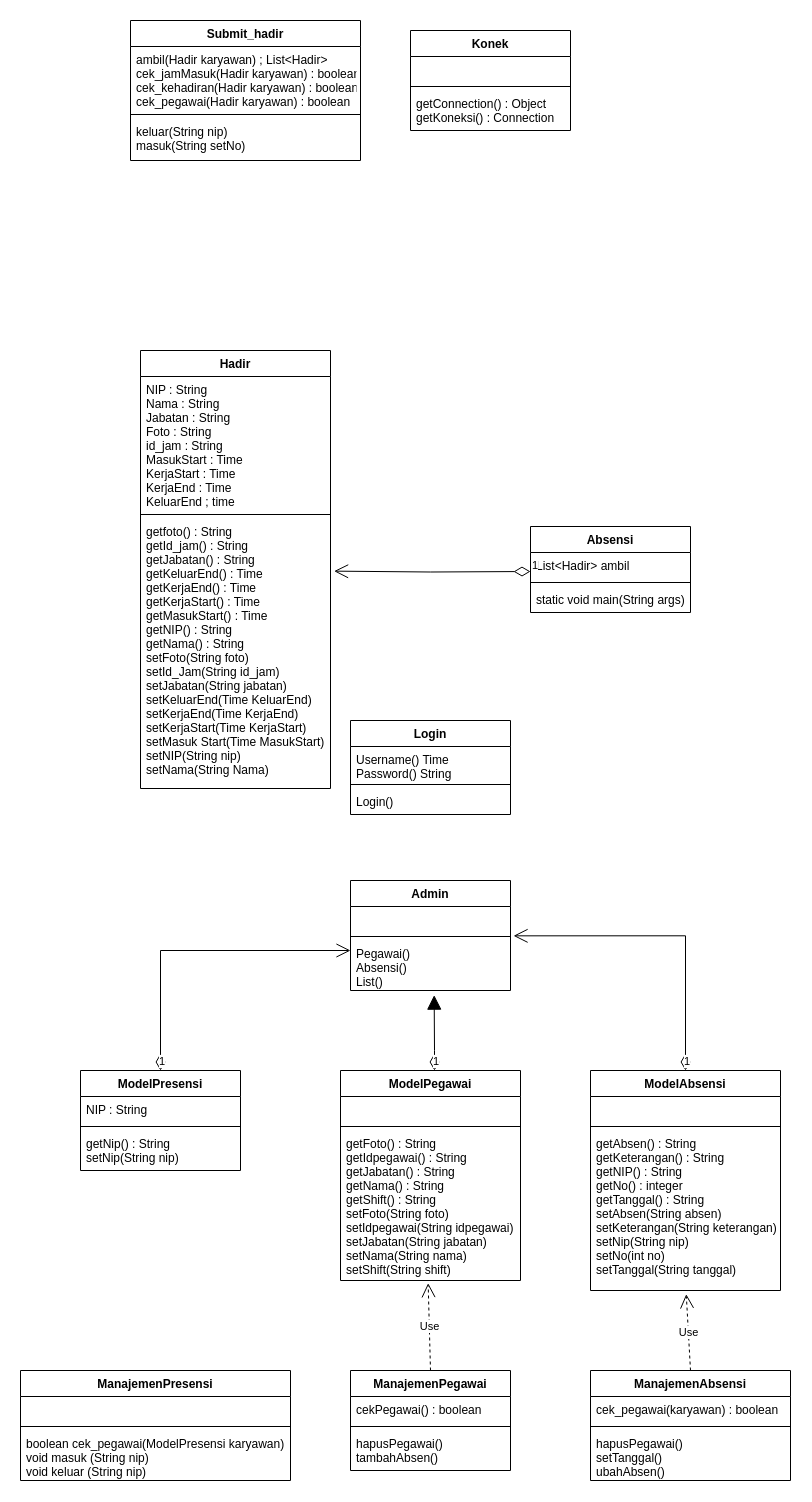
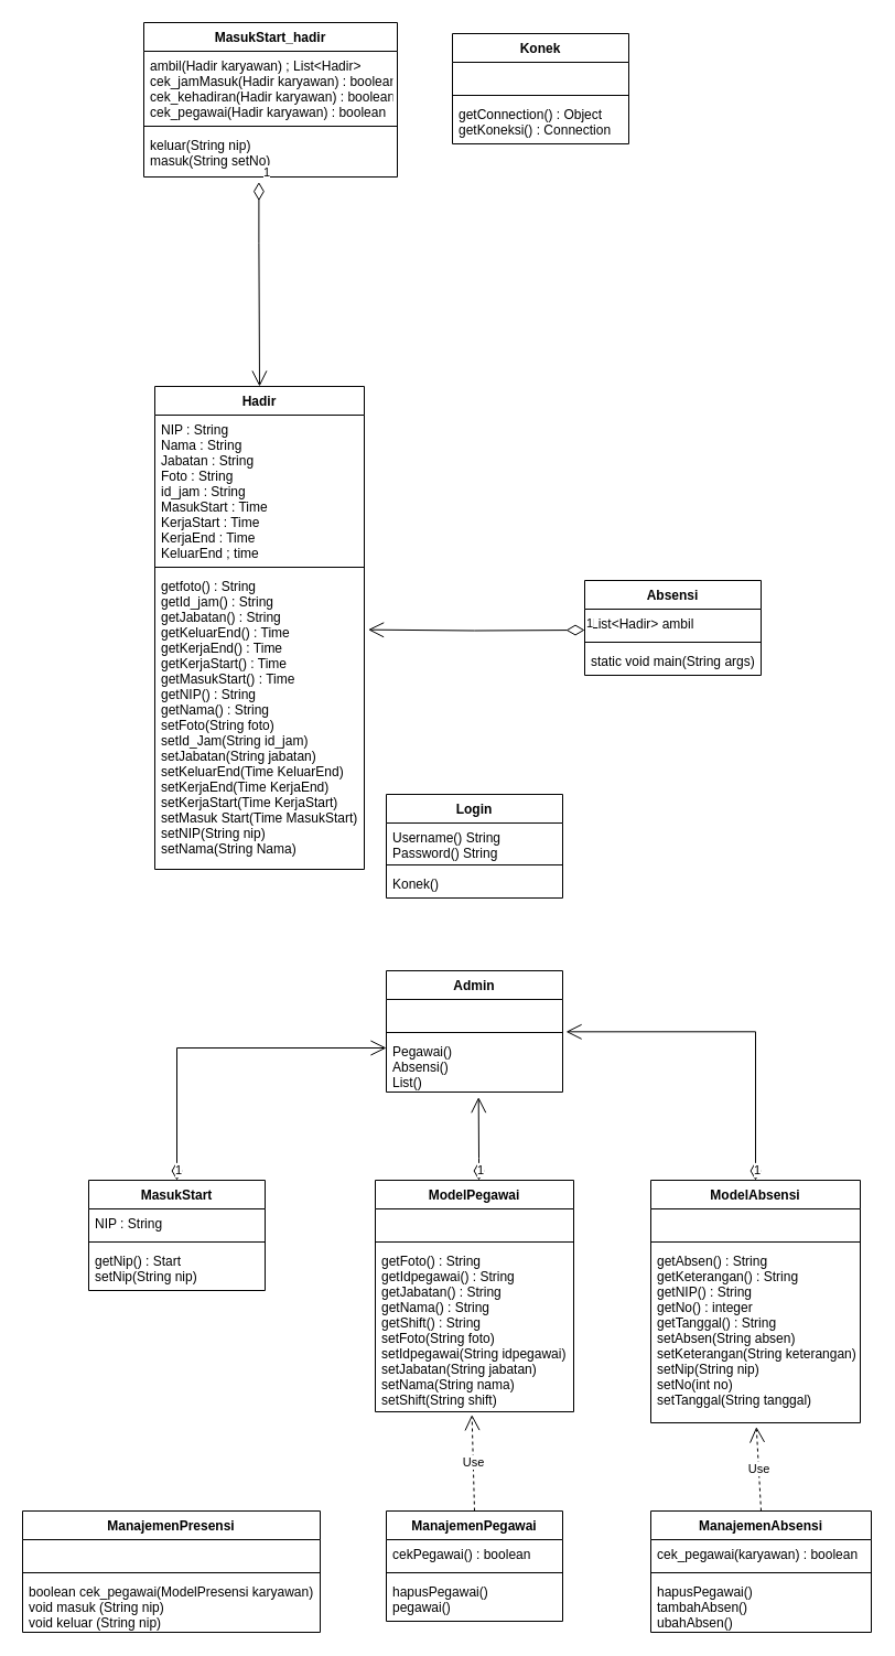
  <mxCell id="0" />
  <mxCell id="1" parent="0" />
- <mxCell id="2" value="Submit_hadir" style="swimlane;fontStyle=1;align=center;verticalAlign=top;childLayout=stackLayout;horizontal=1;startSize=26;horizontalStack=0;resizeParent=1;resizeParentMax=0;resizeLast=0;collapsible=1;marginBottom=0;" parent="1" vertex="1"><mxGeometry x="130" y="20" width="230" height="140" as="geometry" /></mxCell>
+ <mxCell id="2" value="MasukStart_hadir" style="swimlane;fontStyle=1;align=center;verticalAlign=top;childLayout=stackLayout;horizontal=1;startSize=26;horizontalStack=0;resizeParent=1;resizeParentMax=0;resizeLast=0;collapsible=1;marginBottom=0;" parent="1" vertex="1"><mxGeometry x="130" y="20" width="230" height="140" as="geometry" /></mxCell>
  <mxCell id="3" value="ambil(Hadir karyawan) ; List&lt;Hadir&gt;&#10;cek_jamMasuk(Hadir karyawan) : boolean&#10;cek_kehadiran(Hadir karyawan) : boolean&#10;cek_pegawai(Hadir karyawan) : boolean" style="text;strokeColor=none;fillColor=none;align=left;verticalAlign=top;spacingLeft=4;spacingRight=4;overflow=hidden;rotatable=0;points=[[0,0.5],[1,0.5]];portConstraint=eastwest;" parent="2" vertex="1"><mxGeometry y="26" width="230" height="64" as="geometry" /></mxCell>
  <mxCell id="4" value="" style="line;strokeWidth=1;fillColor=none;align=left;verticalAlign=middle;spacingTop=-1;spacingLeft=3;spacingRight=3;rotatable=0;labelPosition=right;points=[];portConstraint=eastwest;" parent="2" vertex="1"><mxGeometry y="90" width="230" height="8" as="geometry" /></mxCell>
  <mxCell id="5" value="keluar(String nip)&#10;masuk(String setNo)" style="text;strokeColor=none;fillColor=none;align=left;verticalAlign=top;spacingLeft=4;spacingRight=4;overflow=hidden;rotatable=0;points=[[0,0.5],[1,0.5]];portConstraint=eastwest;" parent="2" vertex="1"><mxGeometry y="98" width="230" height="42" as="geometry" /></mxCell>
  <mxCell id="6" value="Hadir" style="swimlane;fontStyle=1;align=center;verticalAlign=top;childLayout=stackLayout;horizontal=1;startSize=26;horizontalStack=0;resizeParent=1;resizeParentMax=0;resizeLast=0;collapsible=1;marginBottom=0;" parent="1" vertex="1"><mxGeometry x="140" y="350" width="190" height="438" as="geometry" /></mxCell>
  <mxCell id="7" value="NIP : String&#10;Nama : String&#10;Jabatan : String&#10;Foto : String&#10;id_jam : String&#10;MasukStart : Time&#10;KerjaStart : Time&#10;KerjaEnd : Time&#10;KeluarEnd ; time" style="text;strokeColor=none;fillColor=none;align=left;verticalAlign=top;spacingLeft=4;spacingRight=4;overflow=hidden;rotatable=0;points=[[0,0.5],[1,0.5]];portConstraint=eastwest;" parent="6" vertex="1"><mxGeometry y="26" width="190" height="134" as="geometry" /></mxCell>
  <mxCell id="8" value="" style="line;strokeWidth=1;fillColor=none;align=left;verticalAlign=middle;spacingTop=-1;spacingLeft=3;spacingRight=3;rotatable=0;labelPosition=right;points=[];portConstraint=eastwest;" parent="6" vertex="1"><mxGeometry y="160" width="190" height="8" as="geometry" /></mxCell>
  <mxCell id="9" value="getfoto() : String&#10;getId_jam() : String&#10;getJabatan() : String&#10;getKeluarEnd() : Time&#10;getKerjaEnd() : Time&#10;getKerjaStart() : Time&#10;getMasukStart() : Time&#10;getNIP() : String&#10;getNama() : String&#10;setFoto(String foto)&#10;setId_Jam(String id_jam)&#10;setJabatan(String jabatan)&#10;setKeluarEnd(Time KeluarEnd)&#10;setKerjaEnd(Time KerjaEnd)&#10;setKerjaStart(Time KerjaStart)&#10;setMasuk Start(Time MasukStart)&#10;setNIP(String nip)&#10;setNama(String Nama)" style="text;strokeColor=none;fillColor=none;align=left;verticalAlign=top;spacingLeft=4;spacingRight=4;overflow=hidden;rotatable=0;points=[[0,0.5],[1,0.5]];portConstraint=eastwest;" parent="6" vertex="1"><mxGeometry y="168" width="190" height="270" as="geometry" /></mxCell>
  <mxCell id="10" value="Konek" style="swimlane;fontStyle=1;align=center;verticalAlign=top;childLayout=stackLayout;horizontal=1;startSize=26;horizontalStack=0;resizeParent=1;resizeParentMax=0;resizeLast=0;collapsible=1;marginBottom=0;" parent="1" vertex="1"><mxGeometry x="410" y="30" width="160" height="100" as="geometry" /></mxCell>
  <mxCell id="11" value=" " style="text;strokeColor=none;fillColor=none;align=left;verticalAlign=top;spacingLeft=4;spacingRight=4;overflow=hidden;rotatable=0;points=[[0,0.5],[1,0.5]];portConstraint=eastwest;" parent="10" vertex="1"><mxGeometry y="26" width="160" height="26" as="geometry" /></mxCell>
  <mxCell id="12" value="" style="line;strokeWidth=1;fillColor=none;align=left;verticalAlign=middle;spacingTop=-1;spacingLeft=3;spacingRight=3;rotatable=0;labelPosition=right;points=[];portConstraint=eastwest;" parent="10" vertex="1"><mxGeometry y="52" width="160" height="8" as="geometry" /></mxCell>
  <mxCell id="13" value="getConnection() : Object&#10;getKoneksi() : Connection" style="text;strokeColor=none;fillColor=none;align=left;verticalAlign=top;spacingLeft=4;spacingRight=4;overflow=hidden;rotatable=0;points=[[0,0.5],[1,0.5]];portConstraint=eastwest;" parent="10" vertex="1"><mxGeometry y="60" width="160" height="40" as="geometry" /></mxCell>
  <mxCell id="14" value="ManajemenAbsensi" style="swimlane;fontStyle=1;align=center;verticalAlign=top;childLayout=stackLayout;horizontal=1;startSize=26;horizontalStack=0;resizeParent=1;resizeParentMax=0;resizeLast=0;collapsible=1;marginBottom=0;" parent="1" vertex="1"><mxGeometry x="590" y="1370" width="200" height="110" as="geometry" /></mxCell>
  <mxCell id="15" value="cek_pegawai(karyawan) : boolean" style="text;strokeColor=none;fillColor=none;align=left;verticalAlign=top;spacingLeft=4;spacingRight=4;overflow=hidden;rotatable=0;points=[[0,0.5],[1,0.5]];portConstraint=eastwest;" parent="14" vertex="1"><mxGeometry y="26" width="200" height="26" as="geometry" /></mxCell>
  <mxCell id="16" value="" style="line;strokeWidth=1;fillColor=none;align=left;verticalAlign=middle;spacingTop=-1;spacingLeft=3;spacingRight=3;rotatable=0;labelPosition=right;points=[];portConstraint=eastwest;" parent="14" vertex="1"><mxGeometry y="52" width="200" height="8" as="geometry" /></mxCell>
- <mxCell id="17" value="hapusPegawai()&#10;setTanggal()&#10;ubahAbsen()" style="text;strokeColor=none;fillColor=none;align=left;verticalAlign=top;spacingLeft=4;spacingRight=4;overflow=hidden;rotatable=0;points=[[0,0.5],[1,0.5]];portConstraint=eastwest;" parent="14" vertex="1"><mxGeometry y="60" width="200" height="50" as="geometry" /></mxCell>
+ <mxCell id="17" value="hapusPegawai()&#10;tambahAbsen()&#10;ubahAbsen()" style="text;strokeColor=none;fillColor=none;align=left;verticalAlign=top;spacingLeft=4;spacingRight=4;overflow=hidden;rotatable=0;points=[[0,0.5],[1,0.5]];portConstraint=eastwest;" parent="14" vertex="1"><mxGeometry y="60" width="200" height="50" as="geometry" /></mxCell>
  <mxCell id="18" value="ManajemenPegawai" style="swimlane;fontStyle=1;align=center;verticalAlign=top;childLayout=stackLayout;horizontal=1;startSize=26;horizontalStack=0;resizeParent=1;resizeParentMax=0;resizeLast=0;collapsible=1;marginBottom=0;" parent="1" vertex="1"><mxGeometry x="350" y="1370" width="160" height="100" as="geometry" /></mxCell>
  <mxCell id="19" value="cekPegawai() : boolean" style="text;strokeColor=none;fillColor=none;align=left;verticalAlign=top;spacingLeft=4;spacingRight=4;overflow=hidden;rotatable=0;points=[[0,0.5],[1,0.5]];portConstraint=eastwest;" parent="18" vertex="1"><mxGeometry y="26" width="160" height="26" as="geometry" /></mxCell>
  <mxCell id="20" value="" style="line;strokeWidth=1;fillColor=none;align=left;verticalAlign=middle;spacingTop=-1;spacingLeft=3;spacingRight=3;rotatable=0;labelPosition=right;points=[];portConstraint=eastwest;" parent="18" vertex="1"><mxGeometry y="52" width="160" height="8" as="geometry" /></mxCell>
- <mxCell id="21" value="hapusPegawai()&#10;tambahAbsen()" style="text;strokeColor=none;fillColor=none;align=left;verticalAlign=top;spacingLeft=4;spacingRight=4;overflow=hidden;rotatable=0;points=[[0,0.5],[1,0.5]];portConstraint=eastwest;" parent="18" vertex="1"><mxGeometry y="60" width="160" height="40" as="geometry" /></mxCell>
+ <mxCell id="21" value="hapusPegawai()&#10;pegawai()" style="text;strokeColor=none;fillColor=none;align=left;verticalAlign=top;spacingLeft=4;spacingRight=4;overflow=hidden;rotatable=0;points=[[0,0.5],[1,0.5]];portConstraint=eastwest;" parent="18" vertex="1"><mxGeometry y="60" width="160" height="40" as="geometry" /></mxCell>
  <mxCell id="22" value="ModelAbsensi" style="swimlane;fontStyle=1;align=center;verticalAlign=top;childLayout=stackLayout;horizontal=1;startSize=26;horizontalStack=0;resizeParent=1;resizeParentMax=0;resizeLast=0;collapsible=1;marginBottom=0;" parent="1" vertex="1"><mxGeometry x="590" y="1070" width="190" height="220" as="geometry" /></mxCell>
  <mxCell id="23" value=" " style="text;strokeColor=none;fillColor=none;align=left;verticalAlign=top;spacingLeft=4;spacingRight=4;overflow=hidden;rotatable=0;points=[[0,0.5],[1,0.5]];portConstraint=eastwest;" parent="22" vertex="1"><mxGeometry y="26" width="190" height="26" as="geometry" /></mxCell>
  <mxCell id="24" value="" style="line;strokeWidth=1;fillColor=none;align=left;verticalAlign=middle;spacingTop=-1;spacingLeft=3;spacingRight=3;rotatable=0;labelPosition=right;points=[];portConstraint=eastwest;" parent="22" vertex="1"><mxGeometry y="52" width="190" height="8" as="geometry" /></mxCell>
  <mxCell id="25" value="getAbsen() : String&#10;getKeterangan() : String&#10;getNIP() : String&#10;getNo() : integer&#10;getTanggal() : String&#10;setAbsen(String absen)&#10;setKeterangan(String keterangan)&#10;setNip(String nip)&#10;setNo(int no)&#10;setTanggal(String tanggal)" style="text;strokeColor=none;fillColor=none;align=left;verticalAlign=top;spacingLeft=4;spacingRight=4;overflow=hidden;rotatable=0;points=[[0,0.5],[1,0.5]];portConstraint=eastwest;" parent="22" vertex="1"><mxGeometry y="60" width="190" height="160" as="geometry" /></mxCell>
- <mxCell id="26" value="ModelPresensi" style="swimlane;fontStyle=1;align=center;verticalAlign=top;childLayout=stackLayout;horizontal=1;startSize=26;horizontalStack=0;resizeParent=1;resizeParentMax=0;resizeLast=0;collapsible=1;marginBottom=0;" parent="1" vertex="1"><mxGeometry x="80" y="1070" width="160" height="100" as="geometry" /></mxCell>
+ <mxCell id="26" value="MasukStart" style="swimlane;fontStyle=1;align=center;verticalAlign=top;childLayout=stackLayout;horizontal=1;startSize=26;horizontalStack=0;resizeParent=1;resizeParentMax=0;resizeLast=0;collapsible=1;marginBottom=0;" parent="1" vertex="1"><mxGeometry x="80" y="1070" width="160" height="100" as="geometry" /></mxCell>
  <mxCell id="27" value="NIP : String" style="text;strokeColor=none;fillColor=none;align=left;verticalAlign=top;spacingLeft=4;spacingRight=4;overflow=hidden;rotatable=0;points=[[0,0.5],[1,0.5]];portConstraint=eastwest;" parent="26" vertex="1"><mxGeometry y="26" width="160" height="26" as="geometry" /></mxCell>
  <mxCell id="28" value="" style="line;strokeWidth=1;fillColor=none;align=left;verticalAlign=middle;spacingTop=-1;spacingLeft=3;spacingRight=3;rotatable=0;labelPosition=right;points=[];portConstraint=eastwest;" parent="26" vertex="1"><mxGeometry y="52" width="160" height="8" as="geometry" /></mxCell>
- <mxCell id="29" value="getNip() : String&#10;setNip(String nip)" style="text;strokeColor=none;fillColor=none;align=left;verticalAlign=top;spacingLeft=4;spacingRight=4;overflow=hidden;rotatable=0;points=[[0,0.5],[1,0.5]];portConstraint=eastwest;" parent="26" vertex="1"><mxGeometry y="60" width="160" height="40" as="geometry" /></mxCell>
+ <mxCell id="29" value="getNip() : Start&#10;setNip(String nip)" style="text;strokeColor=none;fillColor=none;align=left;verticalAlign=top;spacingLeft=4;spacingRight=4;overflow=hidden;rotatable=0;points=[[0,0.5],[1,0.5]];portConstraint=eastwest;" parent="26" vertex="1"><mxGeometry y="60" width="160" height="40" as="geometry" /></mxCell>
  <mxCell id="30" value="ModelPegawai" style="swimlane;fontStyle=1;align=center;verticalAlign=top;childLayout=stackLayout;horizontal=1;startSize=26;horizontalStack=0;resizeParent=1;resizeParentMax=0;resizeLast=0;collapsible=1;marginBottom=0;" parent="1" vertex="1"><mxGeometry x="340" y="1070" width="180" height="210" as="geometry" /></mxCell>
  <mxCell id="31" value=" " style="text;strokeColor=none;fillColor=none;align=left;verticalAlign=top;spacingLeft=4;spacingRight=4;overflow=hidden;rotatable=0;points=[[0,0.5],[1,0.5]];portConstraint=eastwest;" parent="30" vertex="1"><mxGeometry y="26" width="180" height="26" as="geometry" /></mxCell>
  <mxCell id="32" value="" style="line;strokeWidth=1;fillColor=none;align=left;verticalAlign=middle;spacingTop=-1;spacingLeft=3;spacingRight=3;rotatable=0;labelPosition=right;points=[];portConstraint=eastwest;" parent="30" vertex="1"><mxGeometry y="52" width="180" height="8" as="geometry" /></mxCell>
  <mxCell id="33" value="getFoto() : String&#10;getIdpegawai() : String&#10;getJabatan() : String&#10;getNama() : String&#10;getShift() : String&#10;setFoto(String foto)&#10;setIdpegawai(String idpegawai)&#10;setJabatan(String jabatan)&#10;setNama(String nama)&#10;setShift(String shift)" style="text;strokeColor=none;fillColor=none;align=left;verticalAlign=top;spacingLeft=4;spacingRight=4;overflow=hidden;rotatable=0;points=[[0,0.5],[1,0.5]];portConstraint=eastwest;" parent="30" vertex="1"><mxGeometry y="60" width="180" height="150" as="geometry" /></mxCell>
  <mxCell id="34" value="Absensi" style="swimlane;fontStyle=1;align=center;verticalAlign=top;childLayout=stackLayout;horizontal=1;startSize=26;horizontalStack=0;resizeParent=1;resizeParentMax=0;resizeLast=0;collapsible=1;marginBottom=0;" vertex="1" parent="1"><mxGeometry x="530" y="526" width="160" height="86" as="geometry" /></mxCell>
  <mxCell id="35" value="List&lt;Hadir&gt; ambil" style="text;strokeColor=none;fillColor=none;align=left;verticalAlign=top;spacingLeft=4;spacingRight=4;overflow=hidden;rotatable=0;points=[[0,0.5],[1,0.5]];portConstraint=eastwest;" vertex="1" parent="34"><mxGeometry y="26" width="160" height="26" as="geometry" /></mxCell>
  <mxCell id="36" value="" style="line;strokeWidth=1;fillColor=none;align=left;verticalAlign=middle;spacingTop=-1;spacingLeft=3;spacingRight=3;rotatable=0;labelPosition=right;points=[];portConstraint=eastwest;" vertex="1" parent="34"><mxGeometry y="52" width="160" height="8" as="geometry" /></mxCell>
  <mxCell id="37" value="static void main(String args)" style="text;strokeColor=none;fillColor=none;align=left;verticalAlign=top;spacingLeft=4;spacingRight=4;overflow=hidden;rotatable=0;points=[[0,0.5],[1,0.5]];portConstraint=eastwest;" vertex="1" parent="34"><mxGeometry y="60" width="160" height="26" as="geometry" /></mxCell>
  <mxCell id="38" value="Login" style="swimlane;fontStyle=1;align=center;verticalAlign=top;childLayout=stackLayout;horizontal=1;startSize=26;horizontalStack=0;resizeParent=1;resizeParentMax=0;resizeLast=0;collapsible=1;marginBottom=0;" vertex="1" parent="1"><mxGeometry x="350" y="720" width="160" height="94" as="geometry" /></mxCell>
- <mxCell id="39" value="Username() Time&#10;Password() String" style="text;strokeColor=none;fillColor=none;align=left;verticalAlign=top;spacingLeft=4;spacingRight=4;overflow=hidden;rotatable=0;points=[[0,0.5],[1,0.5]];portConstraint=eastwest;" vertex="1" parent="38"><mxGeometry y="26" width="160" height="34" as="geometry" /></mxCell>
+ <mxCell id="39" value="Username() String&#10;Password() String" style="text;strokeColor=none;fillColor=none;align=left;verticalAlign=top;spacingLeft=4;spacingRight=4;overflow=hidden;rotatable=0;points=[[0,0.5],[1,0.5]];portConstraint=eastwest;" vertex="1" parent="38"><mxGeometry y="26" width="160" height="34" as="geometry" /></mxCell>
  <mxCell id="40" value="" style="line;strokeWidth=1;fillColor=none;align=left;verticalAlign=middle;spacingTop=-1;spacingLeft=3;spacingRight=3;rotatable=0;labelPosition=right;points=[];portConstraint=eastwest;" vertex="1" parent="38"><mxGeometry y="60" width="160" height="8" as="geometry" /></mxCell>
- <mxCell id="41" value="Login()" style="text;strokeColor=none;fillColor=none;align=left;verticalAlign=top;spacingLeft=4;spacingRight=4;overflow=hidden;rotatable=0;points=[[0,0.5],[1,0.5]];portConstraint=eastwest;" vertex="1" parent="38"><mxGeometry y="68" width="160" height="26" as="geometry" /></mxCell>
+ <mxCell id="41" value="Konek()" style="text;strokeColor=none;fillColor=none;align=left;verticalAlign=top;spacingLeft=4;spacingRight=4;overflow=hidden;rotatable=0;points=[[0,0.5],[1,0.5]];portConstraint=eastwest;" vertex="1" parent="38"><mxGeometry y="68" width="160" height="26" as="geometry" /></mxCell>
  <mxCell id="42" value="ManajemenPresensi" style="swimlane;fontStyle=1;align=center;verticalAlign=top;childLayout=stackLayout;horizontal=1;startSize=26;horizontalStack=0;resizeParent=1;resizeParentMax=0;resizeLast=0;collapsible=1;marginBottom=0;" vertex="1" parent="1"><mxGeometry x="20" y="1370" width="270" height="110" as="geometry" /></mxCell>
  <mxCell id="43" value=" " style="text;strokeColor=none;fillColor=none;align=left;verticalAlign=top;spacingLeft=4;spacingRight=4;overflow=hidden;rotatable=0;points=[[0,0.5],[1,0.5]];portConstraint=eastwest;" vertex="1" parent="42"><mxGeometry y="26" width="270" height="26" as="geometry" /></mxCell>
  <mxCell id="44" value="" style="line;strokeWidth=1;fillColor=none;align=left;verticalAlign=middle;spacingTop=-1;spacingLeft=3;spacingRight=3;rotatable=0;labelPosition=right;points=[];portConstraint=eastwest;" vertex="1" parent="42"><mxGeometry y="52" width="270" height="8" as="geometry" /></mxCell>
  <mxCell id="45" value="boolean cek_pegawai(ModelPresensi karyawan)&#10;void masuk (String nip)&#10;void keluar (String nip)&#10;" style="text;strokeColor=none;fillColor=none;align=left;verticalAlign=top;spacingLeft=4;spacingRight=4;overflow=hidden;rotatable=0;points=[[0,0.5],[1,0.5]];portConstraint=eastwest;" vertex="1" parent="42"><mxGeometry y="60" width="270" height="50" as="geometry" /></mxCell>
  <mxCell id="46" value="Use" style="endArrow=open;endSize=12;dashed=1;html=1;rounded=0;entryX=0.487;entryY=1.018;entryDx=0;entryDy=0;exitX=0.5;exitY=0;exitDx=0;exitDy=0;entryPerimeter=0;" edge="1" parent="1" source="18" target="33"><mxGeometry width="160" relative="1" as="geometry"><mxPoint x="440" y="420" as="sourcePoint" /><mxPoint x="480" y="770" as="targetPoint" /></mxGeometry></mxCell>
  <mxCell id="47" value="Use" style="endArrow=open;endSize=12;dashed=1;html=1;rounded=0;entryX=0.504;entryY=1.023;entryDx=0;entryDy=0;entryPerimeter=0;exitX=0.5;exitY=0;exitDx=0;exitDy=0;" edge="1" parent="1" source="14" target="25"><mxGeometry width="160" relative="1" as="geometry"><mxPoint x="410" y="510" as="sourcePoint" /><mxPoint x="570" y="510" as="targetPoint" /></mxGeometry></mxCell>
  <mxCell id="48" value="1" style="endArrow=open;html=1;endSize=12;startArrow=diamondThin;startSize=14;startFill=0;edgeStyle=orthogonalEdgeStyle;align=left;verticalAlign=bottom;rounded=0;entryX=1.019;entryY=0.195;entryDx=0;entryDy=0;entryPerimeter=0;" edge="1" parent="1" target="9"><mxGeometry x="-1" y="3" relative="1" as="geometry"><mxPoint x="530" y="571" as="sourcePoint" /><mxPoint x="570" y="350" as="targetPoint" /></mxGeometry></mxCell>
+ <mxCell id="49" value="1" style="endArrow=open;html=1;endSize=12;startArrow=diamondThin;startSize=14;startFill=0;edgeStyle=orthogonalEdgeStyle;align=left;verticalAlign=bottom;rounded=0;entryX=0.5;entryY=0;entryDx=0;entryDy=0;exitX=0.454;exitY=1.111;exitDx=0;exitDy=0;exitPerimeter=0;" edge="1" parent="1" source="5" target="6"><mxGeometry x="-1" y="3" relative="1" as="geometry"><mxPoint x="235" y="200" as="sourcePoint" /><mxPoint x="380" y="220" as="targetPoint" /><Array as="points"><mxPoint x="234" y="220" /></Array></mxGeometry></mxCell>
  <mxCell id="50" value="Admin" style="swimlane;fontStyle=1;align=center;verticalAlign=top;childLayout=stackLayout;horizontal=1;startSize=26;horizontalStack=0;resizeParent=1;resizeParentMax=0;resizeLast=0;collapsible=1;marginBottom=0;" vertex="1" parent="1"><mxGeometry x="350" y="880" width="160" height="110" as="geometry" /></mxCell>
  <mxCell id="51" value=" " style="text;strokeColor=none;fillColor=none;align=left;verticalAlign=top;spacingLeft=4;spacingRight=4;overflow=hidden;rotatable=0;points=[[0,0.5],[1,0.5]];portConstraint=eastwest;" vertex="1" parent="50"><mxGeometry y="26" width="160" height="26" as="geometry" /></mxCell>
  <mxCell id="52" value="" style="line;strokeWidth=1;fillColor=none;align=left;verticalAlign=middle;spacingTop=-1;spacingLeft=3;spacingRight=3;rotatable=0;labelPosition=right;points=[];portConstraint=eastwest;" vertex="1" parent="50"><mxGeometry y="52" width="160" height="8" as="geometry" /></mxCell>
  <mxCell id="53" value="Pegawai()&#10;Absensi()&#10;List()" style="text;strokeColor=none;fillColor=none;align=left;verticalAlign=top;spacingLeft=4;spacingRight=4;overflow=hidden;rotatable=0;points=[[0,0.5],[1,0.5]];portConstraint=eastwest;" vertex="1" parent="50"><mxGeometry y="60" width="160" height="50" as="geometry" /></mxCell>
  <mxCell id="54" value="1" style="endArrow=open;html=1;endSize=12;startArrow=diamondThin;startSize=14;startFill=0;edgeStyle=orthogonalEdgeStyle;align=left;verticalAlign=bottom;rounded=0;entryX=1.019;entryY=1.128;entryDx=0;entryDy=0;entryPerimeter=0;exitX=0.5;exitY=0;exitDx=0;exitDy=0;" edge="1" parent="1" source="22" target="51"><mxGeometry x="-1" y="3" relative="1" as="geometry"><mxPoint x="660" y="1040" as="sourcePoint" /><mxPoint x="820" y="1040" as="targetPoint" /></mxGeometry></mxCell>
  <mxCell id="55" value="1" style="endArrow=open;html=1;endSize=12;startArrow=diamondThin;startSize=14;startFill=0;edgeStyle=orthogonalEdgeStyle;align=left;verticalAlign=bottom;rounded=0;exitX=0.5;exitY=0;exitDx=0;exitDy=0;" edge="1" parent="1" source="26"><mxGeometry x="-1" y="3" relative="1" as="geometry"><mxPoint x="190" y="950" as="sourcePoint" /><mxPoint x="350" y="950" as="targetPoint" /><Array as="points"><mxPoint x="160" y="950" /></Array></mxGeometry></mxCell>
- <mxCell id="56" value="1" style="endArrow=block;html=1;endSize=12;startArrow=diamondThin;startSize=14;startFill=0;edgeStyle=orthogonalEdgeStyle;align=left;verticalAlign=bottom;rounded=0;entryX=0.523;entryY=1.093;entryDx=0;entryDy=0;entryPerimeter=0;" edge="1" parent="1" source="30" target="53"><mxGeometry x="-1" y="3" relative="1" as="geometry"><mxPoint x="540" y="1180" as="sourcePoint" /><mxPoint x="540" y="1040" as="targetPoint" /><Array as="points"><mxPoint x="434" y="1050" /><mxPoint x="434" y="1050" /></Array></mxGeometry></mxCell>
+ <mxCell id="56" value="1" style="endArrow=open;html=1;endSize=12;startArrow=diamondThin;startSize=14;startFill=0;edgeStyle=orthogonalEdgeStyle;align=left;verticalAlign=bottom;rounded=0;entryX=0.523;entryY=1.093;entryDx=0;entryDy=0;entryPerimeter=0;" edge="1" parent="1" source="30" target="53"><mxGeometry x="-1" y="3" relative="1" as="geometry"><mxPoint x="540" y="1180" as="sourcePoint" /><mxPoint x="540" y="1040" as="targetPoint" /><Array as="points"><mxPoint x="434" y="1050" /><mxPoint x="434" y="1050" /></Array></mxGeometry></mxCell>
